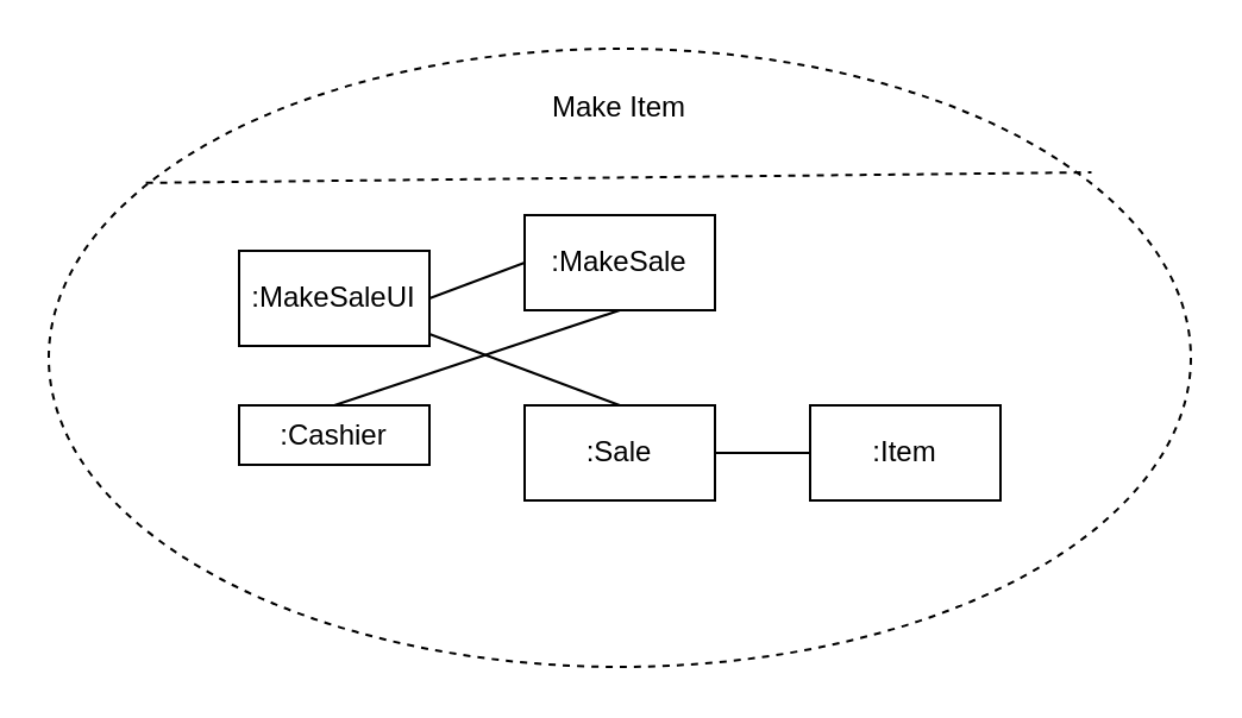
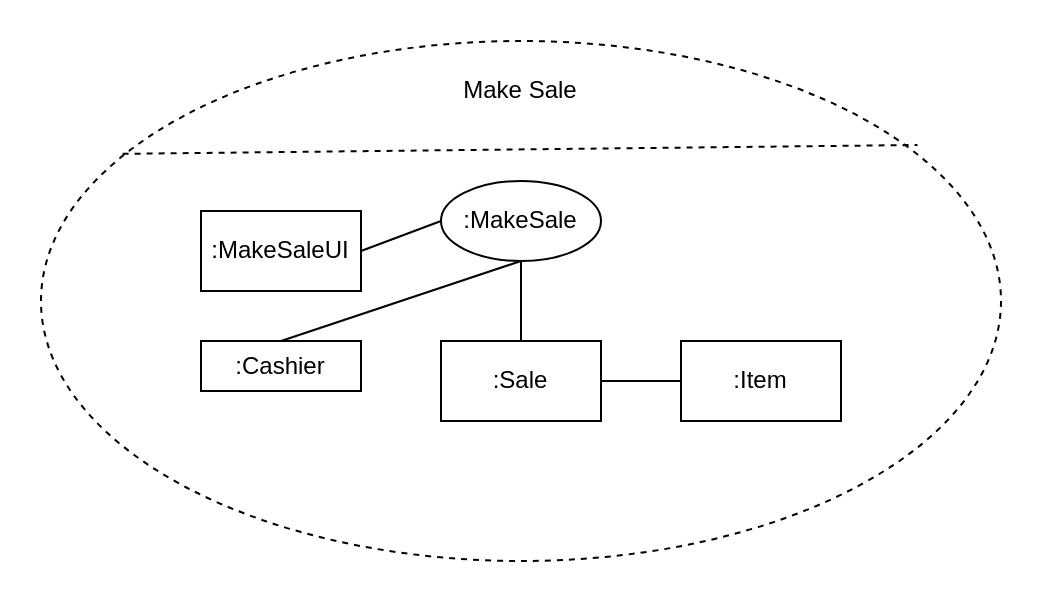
  <mxCell id="0" />
  <mxCell id="1" parent="0" />
  <mxCell id="2" value="" style="ellipse;whiteSpace=wrap;html=1;gradientColor=#ffffff;fillColor=none;dashed=1;" vertex="1" parent="1"><mxGeometry x="20" y="20" width="480" height="260" as="geometry" /></mxCell>
  <mxCell id="3" value="" style="endArrow=none;dashed=1;html=1;rounded=0;exitX=0.085;exitY=0.217;exitDx=0;exitDy=0;exitPerimeter=0;entryX=0.913;entryY=0.2;entryDx=0;entryDy=0;entryPerimeter=0;" edge="1" parent="1" source="2" target="2"><mxGeometry width="50" height="50" relative="1" as="geometry"><mxPoint x="240" y="240" as="sourcePoint" /><mxPoint x="290" y="190" as="targetPoint" /></mxGeometry></mxCell>
- <mxCell id="4" value="Make Item" style="text;html=1;strokeColor=none;fillColor=none;align=center;verticalAlign=middle;whiteSpace=wrap;rounded=0;dashed=1;" vertex="1" parent="1"><mxGeometry x="230" y="30" width="60" height="30" as="geometry" /></mxCell>
+ <mxCell id="4" value="Make Sale" style="text;html=1;strokeColor=none;fillColor=none;align=center;verticalAlign=middle;whiteSpace=wrap;rounded=0;dashed=1;" vertex="1" parent="1"><mxGeometry x="230" y="30" width="60" height="30" as="geometry" /></mxCell>
  <mxCell id="5" value=":Cashier" style="rounded=0;whiteSpace=wrap;html=1;fillColor=none;gradientColor=#ffffff;" vertex="1" parent="1"><mxGeometry x="100" y="170" width="80" height="25" as="geometry" /></mxCell>
  <mxCell id="6" value=":MakeSaleUI" style="rounded=0;whiteSpace=wrap;html=1;fillColor=none;gradientColor=#ffffff;" vertex="1" parent="1"><mxGeometry x="100" y="105" width="80" height="40" as="geometry" /></mxCell>
- <mxCell id="7" value=":MakeSale" style="rounded=0;whiteSpace=wrap;html=1;fillColor=none;gradientColor=#ffffff;" vertex="1" parent="1"><mxGeometry x="220" y="90" width="80" height="40" as="geometry" /></mxCell>
+ <mxCell id="7" value=":MakeSale" style="ellipse;whiteSpace=wrap;html=1;fillColor=none;gradientColor=#ffffff;" vertex="1" parent="1"><mxGeometry x="220" y="90" width="80" height="40" as="geometry" /></mxCell>
  <mxCell id="8" value=":Item" style="rounded=0;whiteSpace=wrap;html=1;fillColor=none;gradientColor=#ffffff;" vertex="1" parent="1"><mxGeometry x="340" y="170" width="80" height="40" as="geometry" /></mxCell>
  <mxCell id="9" value=":Sale" style="rounded=0;whiteSpace=wrap;html=1;fillColor=none;gradientColor=#ffffff;" vertex="1" parent="1"><mxGeometry x="220" y="170" width="80" height="40" as="geometry" /></mxCell>
  <mxCell id="10" value="" style="endArrow=none;html=1;rounded=0;exitX=1;exitY=0.5;exitDx=0;exitDy=0;entryX=0;entryY=0.5;entryDx=0;entryDy=0;" edge="1" parent="1" source="6" target="7"><mxGeometry width="50" height="50" relative="1" as="geometry"><mxPoint x="240" y="240" as="sourcePoint" /><mxPoint x="290" y="190" as="targetPoint" /></mxGeometry></mxCell>
- <mxCell id="11" value="" style="endArrow=none;html=1;rounded=0;exitX=0.5;exitY=0;exitDx=0;exitDy=0;" edge="1" parent="1" source="9" target="6"><mxGeometry width="50" height="50" relative="1" as="geometry"><mxPoint x="190" y="120" as="sourcePoint" /><mxPoint x="230" y="120" as="targetPoint" /></mxGeometry></mxCell>
+ <mxCell id="11" value="" style="endArrow=none;html=1;rounded=0;exitX=0.5;exitY=0;exitDx=0;exitDy=0;entryX=0.5;entryY=1;entryDx=0;entryDy=0;" edge="1" parent="1" source="9" target="7"><mxGeometry width="50" height="50" relative="1" as="geometry"><mxPoint x="190" y="120" as="sourcePoint" /><mxPoint x="230" y="120" as="targetPoint" /></mxGeometry></mxCell>
  <mxCell id="12" value="" style="endArrow=none;html=1;rounded=0;exitX=0.5;exitY=0;exitDx=0;exitDy=0;entryX=0.5;entryY=1;entryDx=0;entryDy=0;" edge="1" parent="1" source="5" target="7"><mxGeometry width="50" height="50" relative="1" as="geometry"><mxPoint x="250" y="240" as="sourcePoint" /><mxPoint x="300" y="190" as="targetPoint" /></mxGeometry></mxCell>
  <mxCell id="13" value="" style="endArrow=none;html=1;rounded=0;exitX=1;exitY=0.5;exitDx=0;exitDy=0;entryX=0;entryY=0.5;entryDx=0;entryDy=0;" edge="1" parent="1" source="9" target="8"><mxGeometry width="50" height="50" relative="1" as="geometry"><mxPoint x="380" y="140" as="sourcePoint" /><mxPoint x="410" y="190" as="targetPoint" /></mxGeometry></mxCell>
